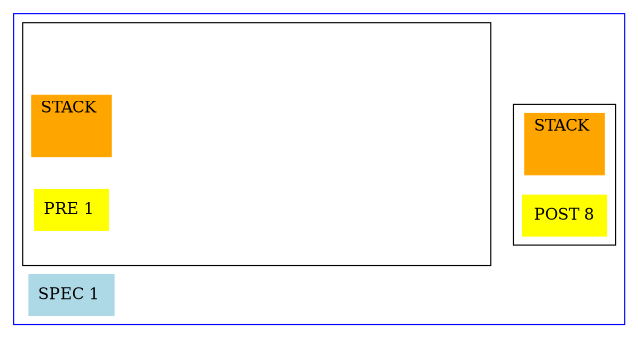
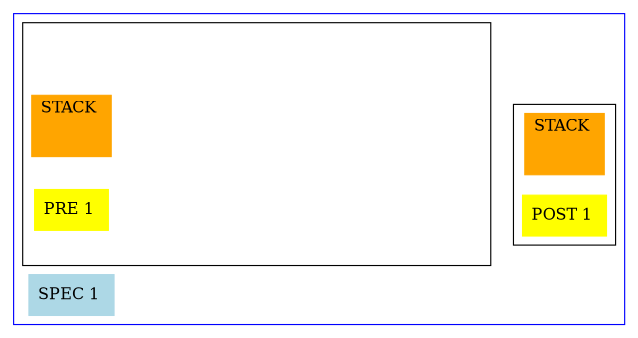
  digraph {
    compound=true
    rankdir=LR
    node [shape=box style=invis]
    edge [style=invis]
    n1 [color=orange label="STACK \n\n " style=filled]
    inv_11
    inv_12
    inv_13
    inv_14
    inv_111
    inv_1111
    inv_122
    inv_1222
    inv_133
    inv_1333
    inv_144
    inv_1444
    n14 [color=yellow label="PRE 1 " style=filled]
    n15 [color=orange label="STACK \n\n " style=filled]
-   n16 [color=yellow label="POST 8" style=filled]
+   n16 [color=yellow label="POST 1 " style=filled]
    n17 [color=lightblue label="SPEC 1 " style=filled]
    subgraph cluster_1 {
      color=blue
      n17
      subgraph cluster_2 {
        color=black
        n14
        subgraph sub_3 {
          color=black
          n1
          inv_11
          inv_12
          inv_13
          inv_14
          inv_111
          inv_1111
          inv_122
          inv_1222
          inv_133
          inv_1333
          inv_144
          inv_1444
        }
      }
      subgraph cluster_4 {
        color=black
        n16
        subgraph sub_5 {
          color=black
          n15
        }
      }
    }
    n1 -> inv_11
    n1 -> inv_12
    n1 -> inv_13
    n1 -> inv_14
    inv_11 -> inv_111
    inv_12 -> inv_122
    inv_13 -> inv_133
    inv_14 -> inv_144
    inv_111 -> inv_1111
    inv_1111 -> n15
    inv_122 -> inv_1222
    inv_1222 -> n15
    inv_133 -> inv_1333
    inv_1333 -> n15
    inv_144 -> inv_1444
    inv_1444 -> n15
  }
